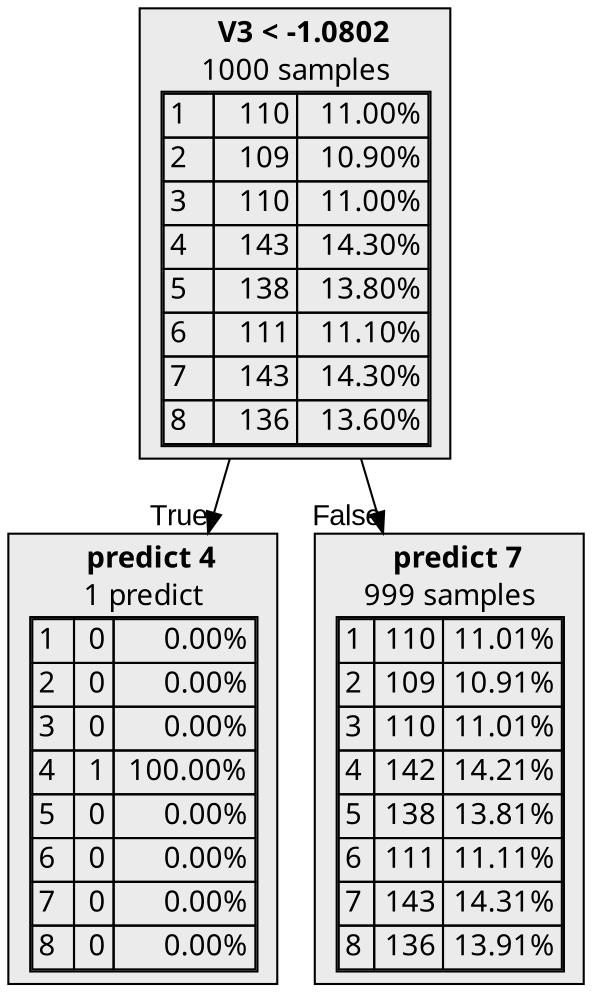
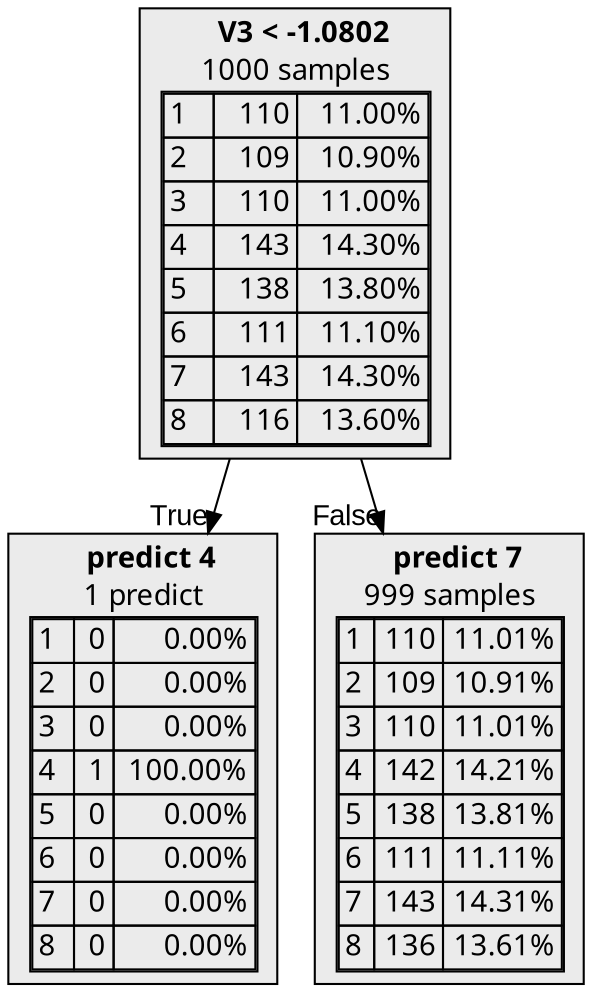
  digraph {
    node [fillcolor="#EBEBEB" fontname="bold arial" shape=box style=filled color=black]
    edge [fontname=arial labeldistance=2.5]
-   n1 [label=<  <TABLE BORDER="0" CELLPADDING="0">       <TR>     <TD>       <B>V3 &lt; -1.0802</B>     </TD>   </TR>      <TR>       <TD>1000 samples</TD>     </TR>     <TR>   <TD>     <TABLE CELLSPACING="0">                <TR >     <TD ALIGN="LEFT">1</TD>     <TD ALIGN="RIGHT">110</TD>     <TD ALIGN="RIGHT">11.00%</TD>   </TR>   <TR >     <TD ALIGN="LEFT">2</TD>     <TD ALIGN="RIGHT">109</TD>     <TD ALIGN="RIGHT">10.90%</TD>   </TR>   <TR >     <TD ALIGN="LEFT">3</TD>     <TD ALIGN="RIGHT">110</TD>     <TD ALIGN="RIGHT">11.00%</TD>   </TR>   <TR class="highlighted">     <TD ALIGN="LEFT">4</TD>     <TD ALIGN="RIGHT">143</TD>     <TD ALIGN="RIGHT">14.30%</TD>   </TR>   <TR >     <TD ALIGN="LEFT">5</TD>     <TD ALIGN="RIGHT">138</TD>     <TD ALIGN="RIGHT">13.80%</TD>   </TR>   <TR >     <TD ALIGN="LEFT">6</TD>     <TD ALIGN="RIGHT">111</TD>     <TD ALIGN="RIGHT">11.10%</TD>   </TR>   <TR >     <TD ALIGN="LEFT">7</TD>     <TD ALIGN="RIGHT">143</TD>     <TD ALIGN="RIGHT">14.30%</TD>   </TR>   <TR >     <TD ALIGN="LEFT">8</TD>     <TD ALIGN="RIGHT">136</TD>     <TD ALIGN="RIGHT">13.60%</TD>   </TR>      </TABLE>   </TD> </TR>    </TABLE> > color=""]
+   n1 [label=<  <TABLE BORDER="0" CELLPADDING="0">       <TR>     <TD>       <B>V3 &lt; -1.0802</B>     </TD>   </TR>      <TR>       <TD>1000 samples</TD>     </TR>     <TR>   <TD>     <TABLE CELLSPACING="0">                <TR >     <TD ALIGN="LEFT">1</TD>     <TD ALIGN="RIGHT">110</TD>     <TD ALIGN="RIGHT">11.00%</TD>   </TR>   <TR >     <TD ALIGN="LEFT">2</TD>     <TD ALIGN="RIGHT">109</TD>     <TD ALIGN="RIGHT">10.90%</TD>   </TR>   <TR >     <TD ALIGN="LEFT">3</TD>     <TD ALIGN="RIGHT">110</TD>     <TD ALIGN="RIGHT">11.00%</TD>   </TR>   <TR class="highlighted">     <TD ALIGN="LEFT">4</TD>     <TD ALIGN="RIGHT">143</TD>     <TD ALIGN="RIGHT">14.30%</TD>   </TR>   <TR >     <TD ALIGN="LEFT">5</TD>     <TD ALIGN="RIGHT">138</TD>     <TD ALIGN="RIGHT">13.80%</TD>   </TR>   <TR >     <TD ALIGN="LEFT">6</TD>     <TD ALIGN="RIGHT">111</TD>     <TD ALIGN="RIGHT">11.10%</TD>   </TR>   <TR >     <TD ALIGN="LEFT">7</TD>     <TD ALIGN="RIGHT">143</TD>     <TD ALIGN="RIGHT">14.30%</TD>   </TR>   <TR >     <TD ALIGN="LEFT">8</TD>     <TD ALIGN="RIGHT">116</TD>     <TD ALIGN="RIGHT">13.60%</TD>   </TR>      </TABLE>   </TD> </TR>    </TABLE> > color=""]
    n2 [label=<  <TABLE BORDER="0" CELLPADDING="0">       <TR>     <TD>       <B>predict 4</B>     </TD>   </TR>      <TR>       <TD>1 predict</TD>     </TR>     <TR>   <TD>     <TABLE CELLSPACING="0">                <TR >     <TD ALIGN="LEFT">1</TD>     <TD ALIGN="RIGHT">0</TD>     <TD ALIGN="RIGHT">0.00%</TD>   </TR>   <TR >     <TD ALIGN="LEFT">2</TD>     <TD ALIGN="RIGHT">0</TD>     <TD ALIGN="RIGHT">0.00%</TD>   </TR>   <TR >     <TD ALIGN="LEFT">3</TD>     <TD ALIGN="RIGHT">0</TD>     <TD ALIGN="RIGHT">0.00%</TD>   </TR>   <TR class="highlighted">     <TD ALIGN="LEFT">4</TD>     <TD ALIGN="RIGHT">1</TD>     <TD ALIGN="RIGHT">100.00%</TD>   </TR>   <TR >     <TD ALIGN="LEFT">5</TD>     <TD ALIGN="RIGHT">0</TD>     <TD ALIGN="RIGHT">0.00%</TD>   </TR>   <TR >     <TD ALIGN="LEFT">6</TD>     <TD ALIGN="RIGHT">0</TD>     <TD ALIGN="RIGHT">0.00%</TD>   </TR>   <TR >     <TD ALIGN="LEFT">7</TD>     <TD ALIGN="RIGHT">0</TD>     <TD ALIGN="RIGHT">0.00%</TD>   </TR>   <TR >     <TD ALIGN="LEFT">8</TD>     <TD ALIGN="RIGHT">0</TD>     <TD ALIGN="RIGHT">0.00%</TD>   </TR>      </TABLE>   </TD> </TR>    </TABLE> >]
-   n3 [label=<  <TABLE BORDER="0" CELLPADDING="0">       <TR>     <TD>       <B>predict 7</B>     </TD>   </TR>      <TR>       <TD>999 samples</TD>     </TR>     <TR>   <TD>     <TABLE CELLSPACING="0">                <TR >     <TD ALIGN="LEFT">1</TD>     <TD ALIGN="RIGHT">110</TD>     <TD ALIGN="RIGHT">11.01%</TD>   </TR>   <TR >     <TD ALIGN="LEFT">2</TD>     <TD ALIGN="RIGHT">109</TD>     <TD ALIGN="RIGHT">10.91%</TD>   </TR>   <TR >     <TD ALIGN="LEFT">3</TD>     <TD ALIGN="RIGHT">110</TD>     <TD ALIGN="RIGHT">11.01%</TD>   </TR>   <TR >     <TD ALIGN="LEFT">4</TD>     <TD ALIGN="RIGHT">142</TD>     <TD ALIGN="RIGHT">14.21%</TD>   </TR>   <TR >     <TD ALIGN="LEFT">5</TD>     <TD ALIGN="RIGHT">138</TD>     <TD ALIGN="RIGHT">13.81%</TD>   </TR>   <TR >     <TD ALIGN="LEFT">6</TD>     <TD ALIGN="RIGHT">111</TD>     <TD ALIGN="RIGHT">11.11%</TD>   </TR>   <TR class="highlighted">     <TD ALIGN="LEFT">7</TD>     <TD ALIGN="RIGHT">143</TD>     <TD ALIGN="RIGHT">14.31%</TD>   </TR>   <TR >     <TD ALIGN="LEFT">8</TD>     <TD ALIGN="RIGHT">136</TD>     <TD ALIGN="RIGHT">13.91%</TD>   </TR>      </TABLE>   </TD> </TR>    </TABLE> >]
+   n3 [label=<  <TABLE BORDER="0" CELLPADDING="0">       <TR>     <TD>       <B>predict 7</B>     </TD>   </TR>      <TR>       <TD>999 samples</TD>     </TR>     <TR>   <TD>     <TABLE CELLSPACING="0">                <TR >     <TD ALIGN="LEFT">1</TD>     <TD ALIGN="RIGHT">110</TD>     <TD ALIGN="RIGHT">11.01%</TD>   </TR>   <TR >     <TD ALIGN="LEFT">2</TD>     <TD ALIGN="RIGHT">109</TD>     <TD ALIGN="RIGHT">10.91%</TD>   </TR>   <TR >     <TD ALIGN="LEFT">3</TD>     <TD ALIGN="RIGHT">110</TD>     <TD ALIGN="RIGHT">11.01%</TD>   </TR>   <TR >     <TD ALIGN="LEFT">4</TD>     <TD ALIGN="RIGHT">142</TD>     <TD ALIGN="RIGHT">14.21%</TD>   </TR>   <TR >     <TD ALIGN="LEFT">5</TD>     <TD ALIGN="RIGHT">138</TD>     <TD ALIGN="RIGHT">13.81%</TD>   </TR>   <TR >     <TD ALIGN="LEFT">6</TD>     <TD ALIGN="RIGHT">111</TD>     <TD ALIGN="RIGHT">11.11%</TD>   </TR>   <TR class="highlighted">     <TD ALIGN="LEFT">7</TD>     <TD ALIGN="RIGHT">143</TD>     <TD ALIGN="RIGHT">14.31%</TD>   </TR>   <TR >     <TD ALIGN="LEFT">8</TD>     <TD ALIGN="RIGHT">136</TD>     <TD ALIGN="RIGHT">13.61%</TD>   </TR>      </TABLE>   </TD> </TR>    </TABLE> >]
    n1 -> n2 [headlabel=True labelangle=45]
    n1 -> n3 [headlabel=False labelangle=-45]
  }
